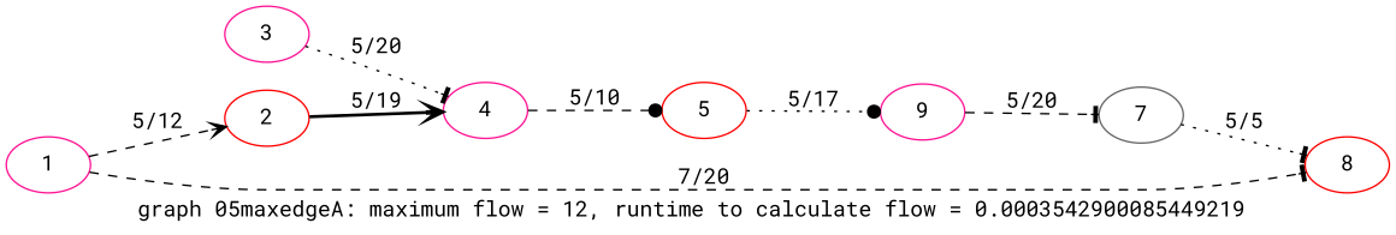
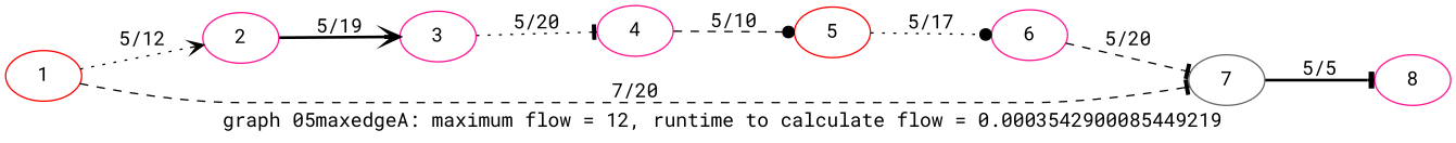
  digraph {
    fontname="Roboto Mono"
    label="graph 05maxedgeA: maximum flow = 12, runtime to calculate flow = 0.0003542900085449219 "
    rankdir=LR
    node [color=deeppink fontname="Roboto Mono"]
    edge [arrowhead=tee fontname="Roboto Mono" style=dotted]
-   2 [color=red]
-   1
-   8 [color=red]
+   2
+   1 [color=red]
+   8
    3
    4
    5 [color=red]
-   6 [label=9]
+   6
    7 [color=gray40]
-   2 -> 4 [arrowhead=vee label=" 5/19 " style=bold]
-   1 -> 2 [arrowhead=vee label=" 5/12 " style=dashed]
-   1 -> 8 [label=" 7/20 " style=dashed]
+   2 -> 3 [arrowhead=vee label=" 5/19 " style=bold]
+   1 -> 2 [arrowhead=vee label=" 5/12 "]
+   1 -> 7 [label=" 7/20 " style=dashed]
    3 -> 4 [label=" 5/20 "]
    4 -> 5 [arrowhead=dot label=" 5/10 " style=dashed]
    5 -> 6 [arrowhead=dot label=" 5/17 "]
    6 -> 7 [label=" 5/20 " style=dashed]
-   7 -> 8 [label=" 5/5 "]
+   7 -> 8 [label=" 5/5 " style=bold]
  }
